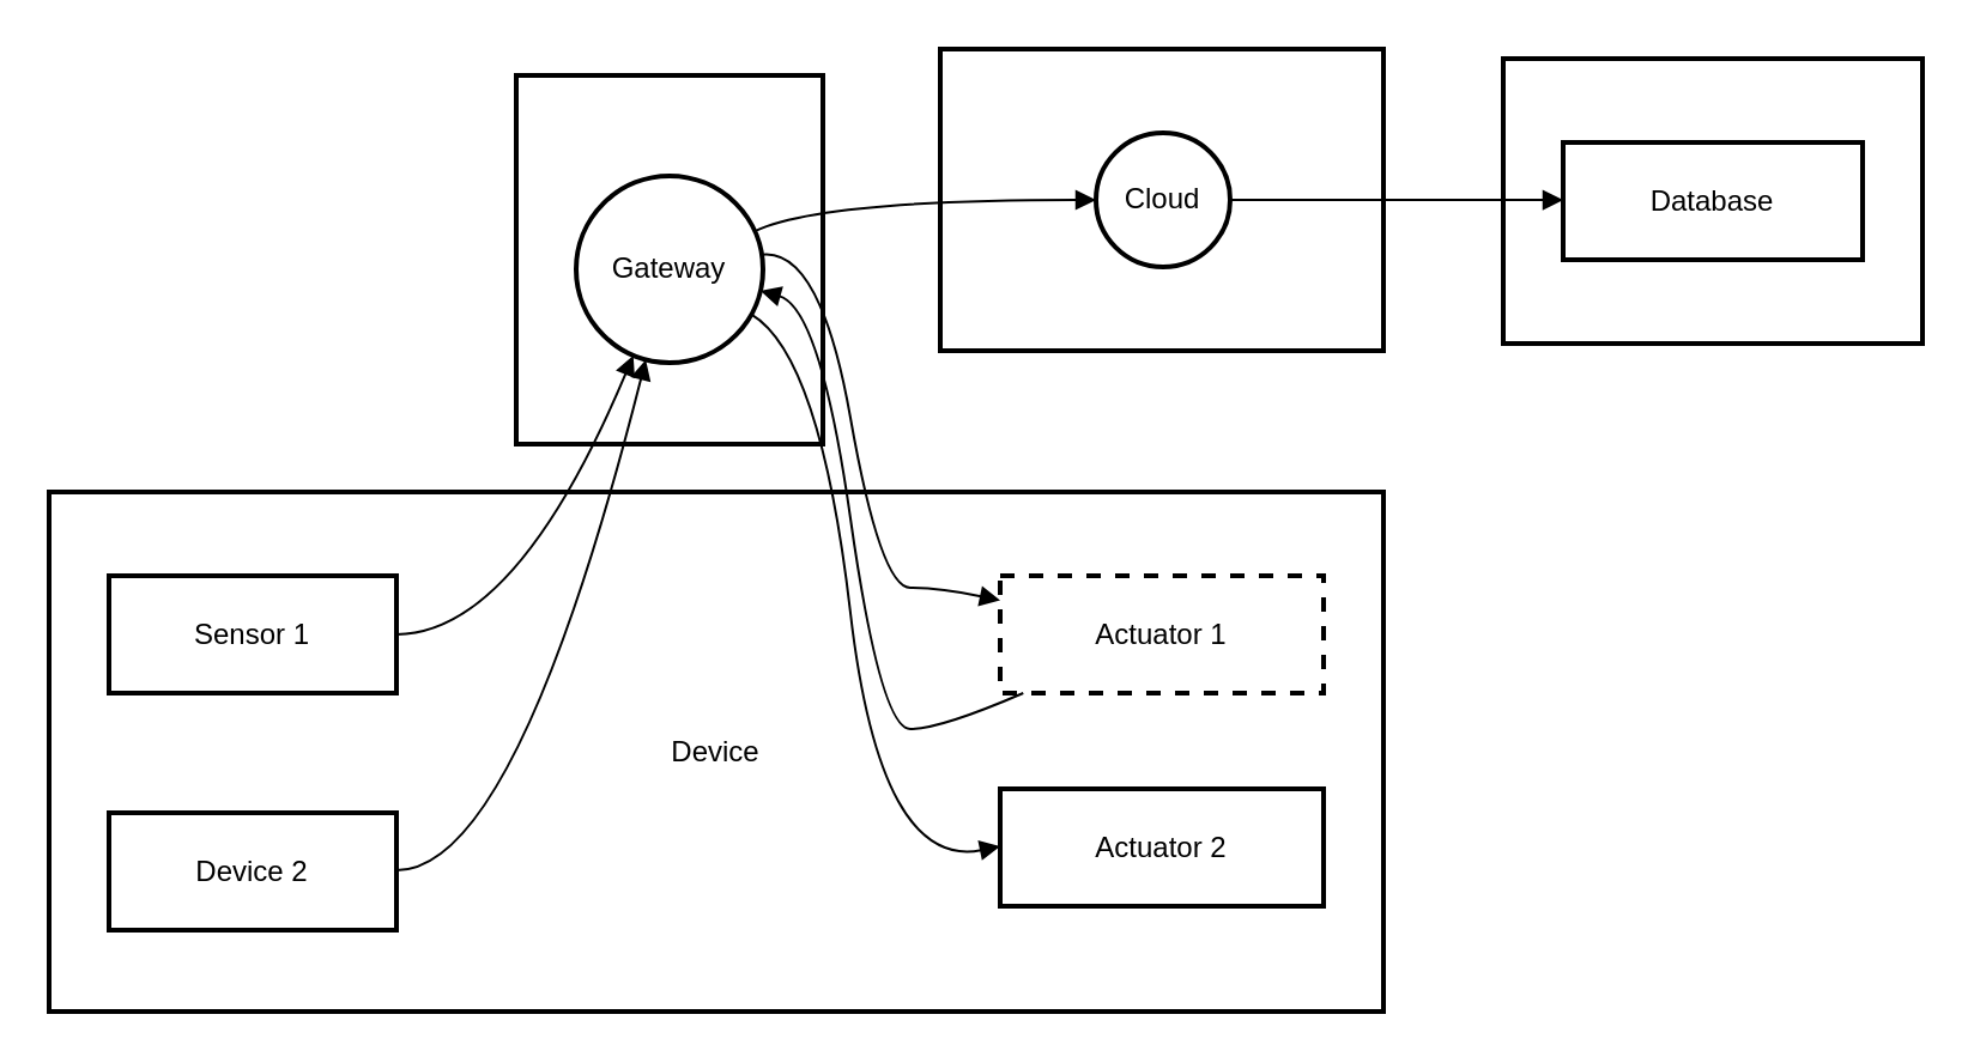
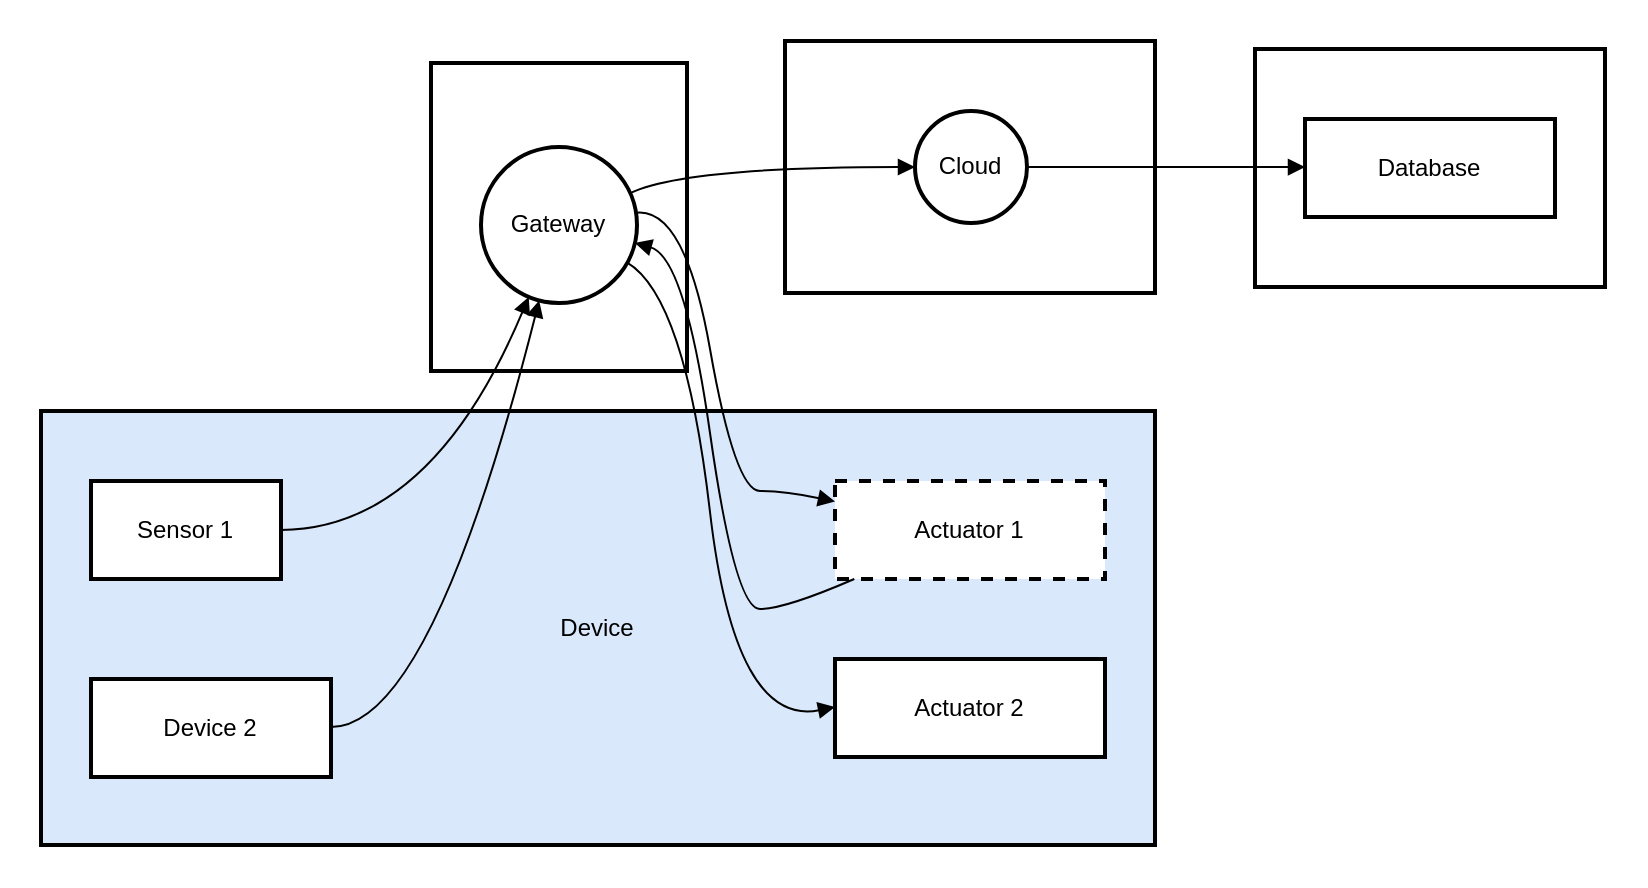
  <mxCell id="0" />
  <mxCell id="1" parent="0" />
  <mxCell id="2" value="Database" style="whiteSpace=wrap;strokeWidth=2;" vertex="1" parent="1"><mxGeometry x="627" y="24" width="175" height="119" as="geometry" /></mxCell>
  <mxCell id="3" value="Cloud" style="whiteSpace=wrap;strokeWidth=2;" vertex="1" parent="1"><mxGeometry x="392" y="20" width="185" height="126" as="geometry" /></mxCell>
  <mxCell id="4" value="Gateway" style="whiteSpace=wrap;strokeWidth=2;" vertex="1" parent="1"><mxGeometry x="215" y="31" width="128" height="154" as="geometry" /></mxCell>
- <mxCell id="5" value="Device" style="whiteSpace=wrap;strokeWidth=2;" vertex="1" parent="1"><mxGeometry x="20" y="205" width="557" height="217" as="geometry" /></mxCell>
- <mxCell id="6" value="Sensor 1" style="whiteSpace=wrap;strokeWidth=2;" vertex="1" parent="1"><mxGeometry x="45" y="240" width="120" height="49" as="geometry" /></mxCell>
+ <mxCell id="5" value="Device" style="whiteSpace=wrap;strokeWidth=2;fillColor=#dae8fc;" vertex="1" parent="1"><mxGeometry x="20" y="205" width="557" height="217" as="geometry" /></mxCell>
+ <mxCell id="6" value="Sensor 1" style="whiteSpace=wrap;strokeWidth=2;" vertex="1" parent="1"><mxGeometry x="45" y="240" width="95" height="49" as="geometry" /></mxCell>
  <mxCell id="7" value="Device 2" style="whiteSpace=wrap;strokeWidth=2;" vertex="1" parent="1"><mxGeometry x="45" y="339" width="120" height="49" as="geometry" /></mxCell>
  <mxCell id="8" value="Actuator 1" style="whiteSpace=wrap;strokeWidth=2;dashed=1;" vertex="1" parent="1"><mxGeometry x="417" y="240" width="135" height="49" as="geometry" /></mxCell>
  <mxCell id="9" value="Actuator 2" style="whiteSpace=wrap;strokeWidth=2;" vertex="1" parent="1"><mxGeometry x="417" y="329" width="135" height="49" as="geometry" /></mxCell>
  <mxCell id="10" value="Gateway" style="ellipse;aspect=fixed;strokeWidth=2;whiteSpace=wrap;" vertex="1" parent="1"><mxGeometry x="240" y="73" width="78" height="78" as="geometry" /></mxCell>
  <mxCell id="11" value="Cloud" style="ellipse;aspect=fixed;strokeWidth=2;whiteSpace=wrap;" vertex="1" parent="1"><mxGeometry x="457" y="55" width="56" height="56" as="geometry" /></mxCell>
  <mxCell id="12" value="Database" style="whiteSpace=wrap;strokeWidth=2;" vertex="1" parent="1"><mxGeometry x="652" y="59" width="125" height="49" as="geometry" /></mxCell>
  <mxCell id="13" value="" style="curved=1;startArrow=none;endArrow=block;exitX=1;exitY=0.5;entryX=0.29;entryY=0.99;" edge="1" parent="1" source="6" target="10"><mxGeometry relative="1" as="geometry"><Array as="points"><mxPoint x="215" y="264" /></Array></mxGeometry></mxCell>
  <mxCell id="14" value="" style="curved=1;startArrow=none;endArrow=block;exitX=1;exitY=0.49;entryX=0.37;entryY=0.99;" edge="1" parent="1" source="7" target="10"><mxGeometry relative="1" as="geometry"><Array as="points"><mxPoint x="215" y="363" /></Array></mxGeometry></mxCell>
  <mxCell id="15" value="" style="curved=1;startArrow=none;endArrow=block;exitX=0.99;exitY=0.27;entryX=0;entryY=0.5;" edge="1" parent="1" source="10" target="11"><mxGeometry relative="1" as="geometry"><Array as="points"><mxPoint x="342" y="83" /></Array></mxGeometry></mxCell>
  <mxCell id="16" value="" style="curved=1;startArrow=none;endArrow=block;exitX=0.99;exitY=0.42;entryX=0;entryY=0.21;" edge="1" parent="1" source="10" target="8"><mxGeometry relative="1" as="geometry"><Array as="points"><mxPoint x="342" y="103" /><mxPoint x="367" y="245" /><mxPoint x="392" y="245" /></Array></mxGeometry></mxCell>
  <mxCell id="17" value="" style="curved=1;startArrow=none;endArrow=block;exitX=0.99;exitY=0.5;entryX=0;entryY=0.49;" edge="1" parent="1" source="11" target="12"><mxGeometry relative="1" as="geometry"><Array as="points" /></mxGeometry></mxCell>
  <mxCell id="18" value="" style="curved=1;startArrow=none;endArrow=block;exitX=0.08;exitY=0.99;entryX=0.99;entryY=0.62;" edge="1" parent="1" source="8" target="10"><mxGeometry relative="1" as="geometry"><Array as="points"><mxPoint x="392" y="304" /><mxPoint x="367" y="304" /><mxPoint x="342" y="128" /></Array></mxGeometry></mxCell>
  <mxCell id="19" value="" style="curved=1;startArrow=none;endArrow=block;exitX=0.99;exitY=0.78;entryX=0;entryY=0.49;" edge="1" parent="1" source="10" target="9"><mxGeometry relative="1" as="geometry"><Array as="points"><mxPoint x="342" y="148" /><mxPoint x="367" y="363" /></Array></mxGeometry></mxCell>
